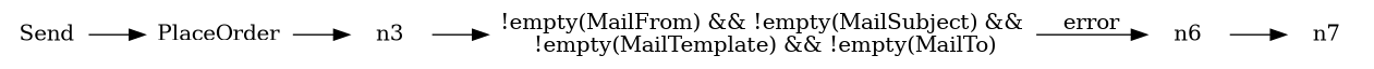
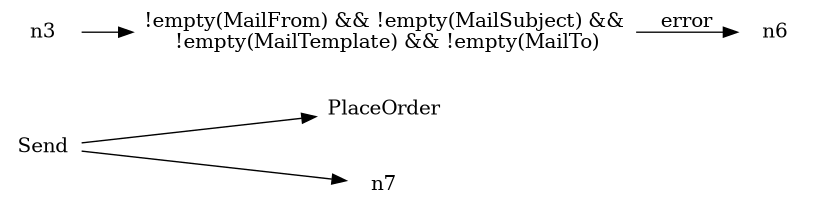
  digraph {
    fontname="DejaVu Serif"
    rankdir=LR
    node [fontname="DejaVu Serif" shape=plaintext]
    edge [fontname="DejaVu Serif"]
    n1 [label=Send]
    n2 [label=PlaceOrder]
    n4 [label="!empty(MailFrom) && !empty(MailSubject) &&\n !empty(MailTemplate) && !empty(MailTo)"]
    n3
    n6
    n7
    n1 -> n2
-   n2 -> n3
    n4 -> n6 [label=error]
    n3 -> n4
-   n6 -> n7
+   n1 -> n7
  }
